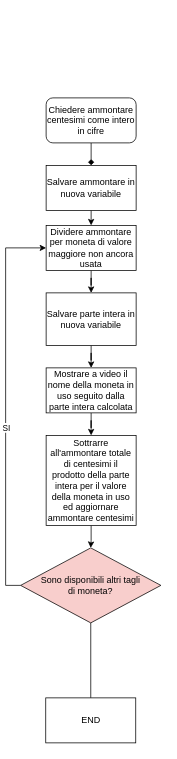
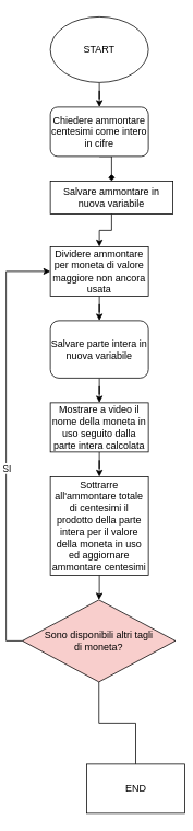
  <mxCell id="0" />
  <mxCell id="1" parent="0" />
+ <mxCell id="2" value="" style="edgeStyle=orthogonalEdgeStyle;rounded=0;orthogonalLoop=1;jettySize=auto;html=1;" edge="1" parent="1" source="3" target="5"><mxGeometry relative="1" as="geometry" /></mxCell>
+ <mxCell id="3" value="START" style="ellipse;whiteSpace=wrap;html=1;" vertex="1" parent="1"><mxGeometry x="54" y="20" width="120" height="80" as="geometry" /></mxCell>
  <mxCell id="4" style="edgeStyle=orthogonalEdgeStyle;rounded=0;orthogonalLoop=1;jettySize=auto;html=1;exitX=0.5;exitY=1;exitDx=0;exitDy=0;entryX=0.5;entryY=0;entryDx=0;entryDy=0;endArrow=diamond;" edge="1" parent="1" source="5" target="15"><mxGeometry relative="1" as="geometry" /></mxCell>
  <mxCell id="5" value="Chiedere ammontare&lt;div&gt;centesimi come intero&lt;/div&gt;&lt;div&gt;in cifre&lt;/div&gt;" style="whiteSpace=wrap;html=1;rounded=1;" vertex="1" parent="1"><mxGeometry x="54" y="130" width="120" height="60" as="geometry" /></mxCell>
  <mxCell id="6" value="" style="edgeStyle=orthogonalEdgeStyle;rounded=0;orthogonalLoop=1;jettySize=auto;html=1;" edge="1" parent="1" source="7" target="9"><mxGeometry relative="1" as="geometry" /></mxCell>
  <mxCell id="7" value="Dividere ammontare per moneta di valore maggiore non ancora usata" style="whiteSpace=wrap;html=1;" vertex="1" parent="1"><mxGeometry x="54" y="300" width="120" height="60" as="geometry" /></mxCell>
  <mxCell id="8" value="" style="edgeStyle=orthogonalEdgeStyle;rounded=0;orthogonalLoop=1;jettySize=auto;html=1;" edge="1" parent="1" source="9" target="11"><mxGeometry relative="1" as="geometry" /></mxCell>
- <mxCell id="9" value="Salvare parte intera in nuova variabile" style="whiteSpace=wrap;html=1;" vertex="1" parent="1"><mxGeometry x="54" y="390" width="120" height="70" as="geometry" /></mxCell>
+ <mxCell id="9" value="Salvare parte intera in nuova variabile" style="whiteSpace=wrap;html=1;rounded=1;" vertex="1" parent="1"><mxGeometry x="54" y="390" width="120" height="70" as="geometry" /></mxCell>
  <mxCell id="10" value="" style="edgeStyle=orthogonalEdgeStyle;rounded=0;orthogonalLoop=1;jettySize=auto;html=1;" edge="1" parent="1" source="11" target="13"><mxGeometry relative="1" as="geometry" /></mxCell>
  <mxCell id="11" value="Mostrare a video il nome della moneta in uso seguito dalla parte intera calcolata" style="whiteSpace=wrap;html=1;" vertex="1" parent="1"><mxGeometry x="54" y="490" width="120" height="60" as="geometry" /></mxCell>
  <mxCell id="12" value="" style="edgeStyle=orthogonalEdgeStyle;rounded=0;orthogonalLoop=1;jettySize=auto;html=1;" edge="1" parent="1" source="13" target="19"><mxGeometry relative="1" as="geometry" /></mxCell>
  <mxCell id="13" value="Sottrarre all'ammontare totale di centesimi il prodotto della parte intera per il valore della moneta in uso&lt;div&gt;ed aggiornare ammontare centesimi&lt;/div&gt;" style="whiteSpace=wrap;html=1;" vertex="1" parent="1"><mxGeometry x="54" y="580" width="120" height="120" as="geometry" /></mxCell>
  <mxCell id="14" style="edgeStyle=orthogonalEdgeStyle;rounded=0;orthogonalLoop=1;jettySize=auto;html=1;exitX=0.5;exitY=1;exitDx=0;exitDy=0;entryX=0.5;entryY=0;entryDx=0;entryDy=0;" edge="1" parent="1" source="15" target="7"><mxGeometry relative="1" as="geometry" /></mxCell>
- <mxCell id="15" value="Salvare ammontare in nuova variabile" style="rounded=0;whiteSpace=wrap;html=1;" vertex="1" parent="1"><mxGeometry x="54" y="220" width="120" height="60" as="geometry" /></mxCell>
+ <mxCell id="15" value="Salvare ammontare in nuova variabile" style="rounded=0;whiteSpace=wrap;html=1;" vertex="1" parent="1"><mxGeometry x="54" y="220" width="150" height="40" as="geometry" /></mxCell>
  <mxCell id="16" style="edgeStyle=orthogonalEdgeStyle;rounded=0;orthogonalLoop=1;jettySize=auto;html=1;exitX=0;exitY=0.5;exitDx=0;exitDy=0;entryX=0;entryY=0.5;entryDx=0;entryDy=0;" edge="1" parent="1" source="19" target="7"><mxGeometry relative="1" as="geometry" /></mxCell>
  <mxCell id="17" value="SI" style="edgeLabel;html=1;align=center;verticalAlign=middle;resizable=0;points=[];" vertex="1" connectable="0" parent="16"><mxGeometry x="-0.118" relative="1" as="geometry"><mxPoint as="offset" /></mxGeometry></mxCell>
  <mxCell id="18" value="" style="edgeStyle=orthogonalEdgeStyle;rounded=0;orthogonalLoop=1;jettySize=auto;html=1;endArrow=none;" edge="1" parent="1" source="19" target="20"><mxGeometry relative="1" as="geometry" /></mxCell>
  <mxCell id="19" value="Sono disponibili altri tagli&lt;div&gt;di moneta?&lt;/div&gt;" style="rhombus;whiteSpace=wrap;html=1;fillColor=#f8cecc;" vertex="1" parent="1"><mxGeometry x="20" y="730" width="187" height="100" as="geometry" /></mxCell>
- <mxCell id="20" value="END" style="whiteSpace=wrap;html=1;" vertex="1" parent="1"><mxGeometry x="53.5" y="930" width="120" height="60" as="geometry" /></mxCell>
+ <mxCell id="20" value="END" style="whiteSpace=wrap;html=1;" vertex="1" parent="1"><mxGeometry x="98.5" y="930" width="120" height="60" as="geometry" /></mxCell>
